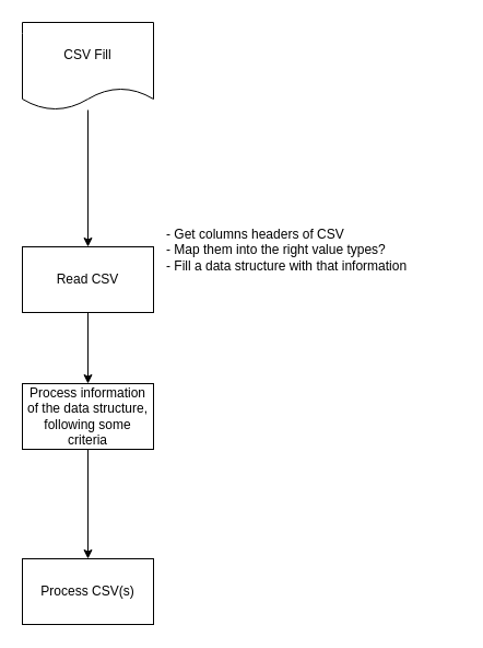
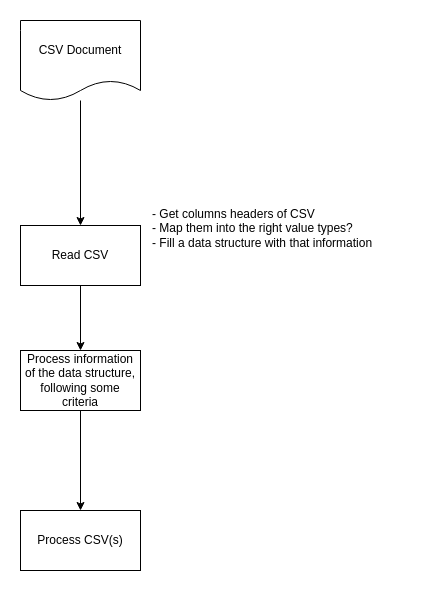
  <mxCell id="0" />
  <mxCell id="1" parent="0" />
  <mxCell id="2" style="edgeStyle=orthogonalEdgeStyle;rounded=0;orthogonalLoop=1;jettySize=auto;html=1;exitX=0.5;exitY=1;exitDx=0;exitDy=0;entryX=0.5;entryY=0;entryDx=0;entryDy=0;" edge="1" parent="1" source="3" target="8"><mxGeometry relative="1" as="geometry" /></mxCell>
  <mxCell id="3" value="Read CSV" style="rounded=0;whiteSpace=wrap;html=1;" vertex="1" parent="1"><mxGeometry x="20" y="225" width="120" height="60" as="geometry" /></mxCell>
  <mxCell id="4" value="" style="edgeStyle=orthogonalEdgeStyle;rounded=0;orthogonalLoop=1;jettySize=auto;html=1;" edge="1" parent="1" source="5" target="3"><mxGeometry relative="1" as="geometry" /></mxCell>
- <mxCell id="5" value="CSV Fill" style="shape=document;whiteSpace=wrap;html=1;boundedLbl=1;size=0.25;" vertex="1" parent="1"><mxGeometry x="20" y="20" width="120" height="80" as="geometry" /></mxCell>
+ <mxCell id="5" value="CSV Document" style="shape=document;whiteSpace=wrap;html=1;boundedLbl=1;size=0.25;" vertex="1" parent="1"><mxGeometry x="20" y="20" width="120" height="80" as="geometry" /></mxCell>
  <mxCell id="6" value="- Get columns headers of CSV&lt;br&gt;- Map them into the right value types?&lt;br&gt;- Fill a data structure with that information" style="text;html=1;strokeColor=none;fillColor=none;align=left;verticalAlign=top;whiteSpace=wrap;rounded=0;" vertex="1" parent="1"><mxGeometry x="150" y="200" width="270" height="80" as="geometry" /></mxCell>
  <mxCell id="7" style="edgeStyle=orthogonalEdgeStyle;rounded=0;orthogonalLoop=1;jettySize=auto;html=1;exitX=0.5;exitY=1;exitDx=0;exitDy=0;entryX=0.5;entryY=0;entryDx=0;entryDy=0;" edge="1" parent="1" source="8" target="9"><mxGeometry relative="1" as="geometry" /></mxCell>
  <mxCell id="8" value="Process information of the data structure, following some criteria" style="rounded=0;whiteSpace=wrap;html=1;" vertex="1" parent="1"><mxGeometry x="20" y="350" width="120" height="60" as="geometry" /></mxCell>
  <mxCell id="9" value="Process CSV(s)" style="rounded=0;whiteSpace=wrap;html=1;" vertex="1" parent="1"><mxGeometry x="20" y="510" width="120" height="60" as="geometry" /></mxCell>
